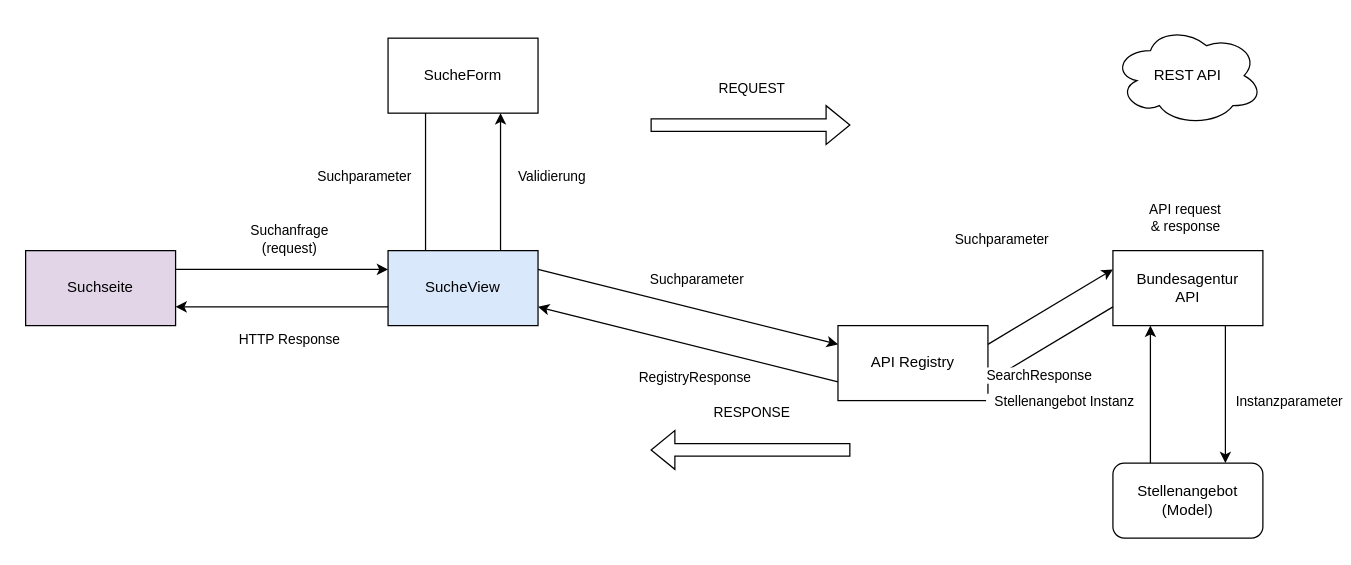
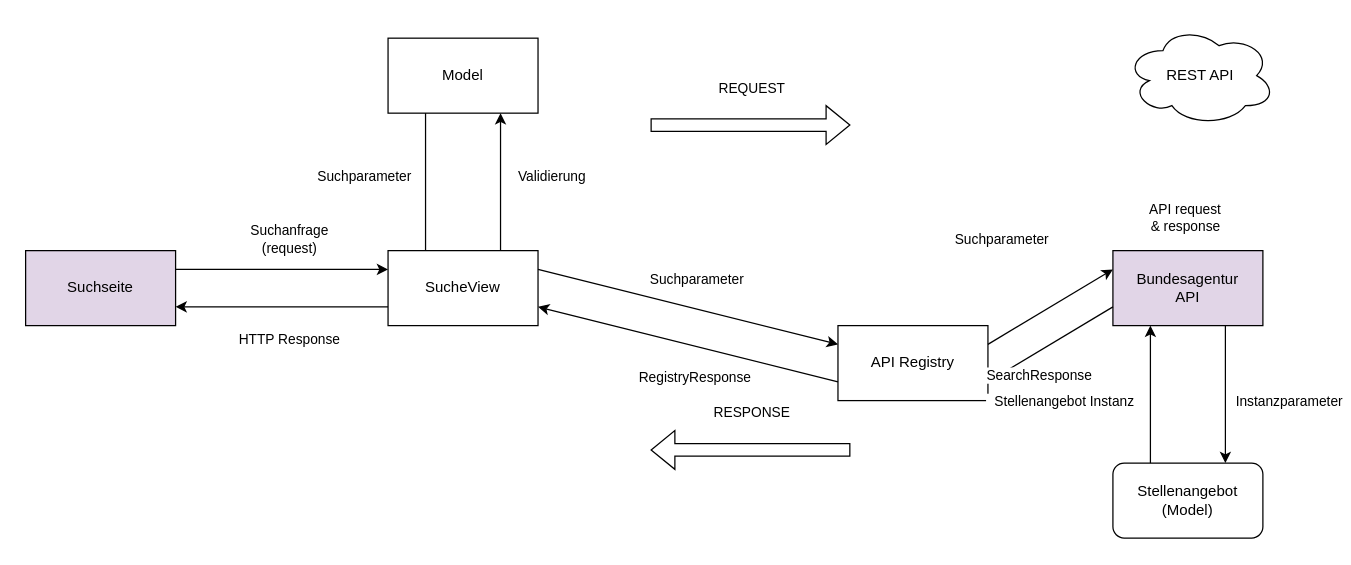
  <mxCell id="0" />
  <mxCell id="1" parent="0" />
- <mxCell id="2" value="SucheView" style="rounded=0;whiteSpace=wrap;html=1;fillColor=#dae8fc;" parent="1" vertex="1"><mxGeometry x="310" y="200" width="120" height="60" as="geometry" /></mxCell>
- <mxCell id="3" value="SucheForm" style="rounded=0;whiteSpace=wrap;html=1;" parent="1" vertex="1"><mxGeometry x="310" y="30" width="120" height="60" as="geometry" /></mxCell>
+ <mxCell id="2" value="SucheView" style="rounded=0;whiteSpace=wrap;html=1;" parent="1" vertex="1"><mxGeometry x="310" y="200" width="120" height="60" as="geometry" /></mxCell>
+ <mxCell id="3" value="Model" style="rounded=0;whiteSpace=wrap;html=1;" parent="1" vertex="1"><mxGeometry x="310" y="30" width="120" height="60" as="geometry" /></mxCell>
  <mxCell id="4" value="" style="endArrow=classic;html=1;rounded=0;" parent="1" edge="1"><mxGeometry width="50" height="50" relative="1" as="geometry"><mxPoint x="400" y="200" as="sourcePoint" /><mxPoint x="400" y="90" as="targetPoint" /></mxGeometry></mxCell>
  <mxCell id="5" value="&amp;nbsp; Validierung&amp;nbsp;&amp;nbsp;" style="edgeLabel;html=1;align=center;verticalAlign=middle;resizable=0;points=[];" parent="4" vertex="1" connectable="0"><mxGeometry x="-0.02" relative="1" as="geometry"><mxPoint x="40" y="-6" as="offset" /></mxGeometry></mxCell>
  <mxCell id="6" value="" style="endArrow=none;html=1;rounded=0;exitX=0.25;exitY=1;exitDx=0;exitDy=0;entryX=0.25;entryY=0;entryDx=0;entryDy=0;" parent="1" source="3" target="2" edge="1"><mxGeometry width="50" height="50" relative="1" as="geometry"><mxPoint x="80" y="390" as="sourcePoint" /><mxPoint x="340" y="210" as="targetPoint" /></mxGeometry></mxCell>
  <mxCell id="7" value="&amp;nbsp; Suchparameter&amp;nbsp;&amp;nbsp;" style="edgeLabel;html=1;align=center;verticalAlign=middle;resizable=0;points=[];" parent="6" vertex="1" connectable="0"><mxGeometry y="1" relative="1" as="geometry"><mxPoint x="-51" y="-5" as="offset" /></mxGeometry></mxCell>
  <mxCell id="8" value="" style="endArrow=classic;html=1;rounded=0;exitX=1;exitY=0.25;exitDx=0;exitDy=0;entryX=0;entryY=0.25;entryDx=0;entryDy=0;" parent="1" source="2" target="10" edge="1"><mxGeometry width="50" height="50" relative="1" as="geometry"><mxPoint x="510" y="520" as="sourcePoint" /><mxPoint x="560" y="470" as="targetPoint" /></mxGeometry></mxCell>
  <mxCell id="9" value="&amp;nbsp; Suchparameter&amp;nbsp;&amp;nbsp;" style="edgeLabel;html=1;align=center;verticalAlign=middle;resizable=0;points=[];" parent="8" vertex="1" connectable="0"><mxGeometry x="0.08" y="1" relative="1" as="geometry"><mxPoint x="-4" y="-24" as="offset" /></mxGeometry></mxCell>
  <mxCell id="10" value="API Registry" style="rounded=0;whiteSpace=wrap;html=1;" parent="1" vertex="1"><mxGeometry x="670" y="260" width="120" height="60" as="geometry" /></mxCell>
- <mxCell id="11" value="Bundesagentur&lt;div&gt;API&lt;/div&gt;" style="rounded=0;whiteSpace=wrap;html=1;" parent="1" vertex="1"><mxGeometry x="890" y="200" width="120" height="60" as="geometry" /></mxCell>
+ <mxCell id="11" value="Bundesagentur&lt;div&gt;API&lt;/div&gt;" style="rounded=0;whiteSpace=wrap;html=1;fillColor=#e1d5e7;" parent="1" vertex="1"><mxGeometry x="890" y="200" width="120" height="60" as="geometry" /></mxCell>
  <mxCell id="12" value="" style="endArrow=classic;html=1;rounded=0;exitX=1;exitY=0.25;exitDx=0;exitDy=0;entryX=0;entryY=0.25;entryDx=0;entryDy=0;" parent="1" source="10" target="11" edge="1"><mxGeometry width="50" height="50" relative="1" as="geometry"><mxPoint x="600" y="490" as="sourcePoint" /><mxPoint x="650" y="440" as="targetPoint" /></mxGeometry></mxCell>
  <mxCell id="13" value="&amp;nbsp; API request&amp;nbsp;&amp;nbsp;&lt;div&gt;&amp;amp; response&lt;/div&gt;" style="edgeLabel;html=1;align=center;verticalAlign=middle;resizable=0;points=[];" parent="12" vertex="1" connectable="0"><mxGeometry x="-0.094" y="2" relative="1" as="geometry"><mxPoint x="113" y="-73" as="offset" /></mxGeometry></mxCell>
  <mxCell id="14" value="Suchseite" style="rounded=0;whiteSpace=wrap;html=1;fillColor=#e1d5e7;" parent="1" vertex="1"><mxGeometry x="20" y="200" width="120" height="60" as="geometry" /></mxCell>
  <mxCell id="15" value="" style="endArrow=classic;html=1;rounded=0;exitX=1;exitY=0.25;exitDx=0;exitDy=0;entryX=0;entryY=0.25;entryDx=0;entryDy=0;" parent="1" source="14" target="2" edge="1"><mxGeometry width="50" height="50" relative="1" as="geometry"><mxPoint x="300" y="400" as="sourcePoint" /><mxPoint x="350" y="350" as="targetPoint" /></mxGeometry></mxCell>
  <mxCell id="16" value="&amp;nbsp; Suchanfrage&amp;nbsp;&amp;nbsp;&lt;div&gt;&amp;nbsp; (request)&amp;nbsp;&amp;nbsp;&lt;/div&gt;" style="edgeLabel;html=1;align=center;verticalAlign=middle;resizable=0;points=[];" parent="15" vertex="1" connectable="0"><mxGeometry x="-0.1" y="-1" relative="1" as="geometry"><mxPoint x="13" y="-26" as="offset" /></mxGeometry></mxCell>
  <mxCell id="17" value="" style="endArrow=classic;html=1;rounded=0;exitX=0;exitY=0.75;exitDx=0;exitDy=0;entryX=1;entryY=0.75;entryDx=0;entryDy=0;" parent="1" source="2" target="14" edge="1"><mxGeometry width="50" height="50" relative="1" as="geometry"><mxPoint x="230" y="330" as="sourcePoint" /><mxPoint x="280" y="280" as="targetPoint" /></mxGeometry></mxCell>
  <mxCell id="18" value="&amp;nbsp; HTTP Response&amp;nbsp;&amp;nbsp;" style="edgeLabel;html=1;align=center;verticalAlign=middle;resizable=0;points=[];" parent="17" vertex="1" connectable="0"><mxGeometry y="-1" relative="1" as="geometry"><mxPoint x="5" y="26" as="offset" /></mxGeometry></mxCell>
  <mxCell id="19" value="" style="endArrow=classic;html=1;rounded=0;exitX=0;exitY=0.75;exitDx=0;exitDy=0;entryX=1;entryY=0.75;entryDx=0;entryDy=0;" parent="1" source="10" target="2" edge="1"><mxGeometry width="50" height="50" relative="1" as="geometry"><mxPoint x="650" y="490" as="sourcePoint" /><mxPoint x="700" y="440" as="targetPoint" /></mxGeometry></mxCell>
  <mxCell id="20" value="&amp;nbsp;RegistryResponse&amp;nbsp;&amp;nbsp;" style="edgeLabel;html=1;align=center;verticalAlign=middle;resizable=0;points=[];" parent="19" vertex="1" connectable="0"><mxGeometry x="-0.061" y="-3" relative="1" as="geometry"><mxPoint x="-2" y="28" as="offset" /></mxGeometry></mxCell>
  <mxCell id="21" value="Stellenangebot&lt;div&gt;(Model)&lt;/div&gt;" style="whiteSpace=wrap;html=1;rounded=1;" parent="1" vertex="1"><mxGeometry x="890" y="370" width="120" height="60" as="geometry" /></mxCell>
  <mxCell id="22" value="" style="endArrow=classic;html=1;rounded=0;exitX=0.75;exitY=1;exitDx=0;exitDy=0;entryX=0.75;entryY=0;entryDx=0;entryDy=0;" parent="1" target="21" edge="1"><mxGeometry width="50" height="50" relative="1" as="geometry"><mxPoint x="980" y="260" as="sourcePoint" /><mxPoint x="750" y="500" as="targetPoint" /></mxGeometry></mxCell>
  <mxCell id="23" value="&amp;nbsp; Instanzparameter&amp;nbsp;&amp;nbsp;" style="edgeLabel;html=1;align=center;verticalAlign=middle;resizable=0;points=[];" parent="22" vertex="1" connectable="0"><mxGeometry x="0.255" y="-1" relative="1" as="geometry"><mxPoint x="51" y="-9" as="offset" /></mxGeometry></mxCell>
  <mxCell id="24" value="" style="endArrow=classic;html=1;rounded=0;exitX=0.25;exitY=0;exitDx=0;exitDy=0;entryX=0.25;entryY=1;entryDx=0;entryDy=0;" parent="1" source="21" edge="1"><mxGeometry width="50" height="50" relative="1" as="geometry"><mxPoint x="790" y="380" as="sourcePoint" /><mxPoint x="920" y="260" as="targetPoint" /></mxGeometry></mxCell>
  <mxCell id="25" value="&amp;nbsp; Stellenangebot Instanz&amp;nbsp;&amp;nbsp;" style="edgeLabel;html=1;align=center;verticalAlign=middle;resizable=0;points=[];" parent="24" vertex="1" connectable="0"><mxGeometry x="-0.091" y="-2" relative="1" as="geometry"><mxPoint x="-72" as="offset" /></mxGeometry></mxCell>
  <mxCell id="26" value="" style="endArrow=classic;html=1;rounded=0;exitX=0;exitY=0.75;exitDx=0;exitDy=0;entryX=1;entryY=0.75;entryDx=0;entryDy=0;" parent="1" source="11" target="10" edge="1"><mxGeometry width="50" height="50" relative="1" as="geometry"><mxPoint x="590" y="490" as="sourcePoint" /><mxPoint x="640" y="440" as="targetPoint" /></mxGeometry></mxCell>
  <mxCell id="27" value="&amp;nbsp; SearchResponse&amp;nbsp; &amp;nbsp;&amp;nbsp;" style="edgeLabel;html=1;align=center;verticalAlign=middle;resizable=0;points=[];" parent="26" vertex="1" connectable="0"><mxGeometry x="-0.024" y="-1" relative="1" as="geometry"><mxPoint x="-7" y="26" as="offset" /></mxGeometry></mxCell>
  <mxCell id="28" value="" style="shape=flexArrow;endArrow=classic;html=1;rounded=0;" parent="1" edge="1"><mxGeometry width="50" height="50" relative="1" as="geometry"><mxPoint x="520" y="99.5" as="sourcePoint" /><mxPoint x="680" y="99.5" as="targetPoint" /></mxGeometry></mxCell>
  <mxCell id="29" value="&amp;nbsp; REQUEST&amp;nbsp;&amp;nbsp;" style="edgeLabel;html=1;align=center;verticalAlign=middle;resizable=0;points=[];" parent="28" vertex="1" connectable="0"><mxGeometry x="-0.237" y="-3" relative="1" as="geometry"><mxPoint x="19" y="-33" as="offset" /></mxGeometry></mxCell>
  <mxCell id="30" value="" style="shape=flexArrow;endArrow=classic;html=1;rounded=0;" parent="1" edge="1"><mxGeometry width="50" height="50" relative="1" as="geometry"><mxPoint x="680" y="359.5" as="sourcePoint" /><mxPoint x="520" y="359.5" as="targetPoint" /></mxGeometry></mxCell>
  <mxCell id="31" value="&amp;nbsp; RESPONSE&amp;nbsp;&amp;nbsp;" style="edgeLabel;html=1;align=center;verticalAlign=middle;resizable=0;points=[];" parent="30" vertex="1" connectable="0"><mxGeometry x="-0.237" y="-3" relative="1" as="geometry"><mxPoint x="-19" y="-27" as="offset" /></mxGeometry></mxCell>
- <mxCell id="32" value="REST API" style="ellipse;shape=cloud;whiteSpace=wrap;html=1;" parent="1" vertex="1"><mxGeometry x="890" y="20" width="120" height="80" as="geometry" /></mxCell>
+ <mxCell id="32" value="REST API" style="ellipse;shape=cloud;whiteSpace=wrap;html=1;" parent="1" vertex="1"><mxGeometry x="900" y="20" width="120" height="80" as="geometry" /></mxCell>
  <mxCell id="33" value="&amp;nbsp; Suchparameter&amp;nbsp;&amp;nbsp;" style="edgeLabel;html=1;align=center;verticalAlign=middle;resizable=0;points=[];" parent="1" vertex="1" connectable="0"><mxGeometry x="800" y="190" as="geometry" /></mxCell>
